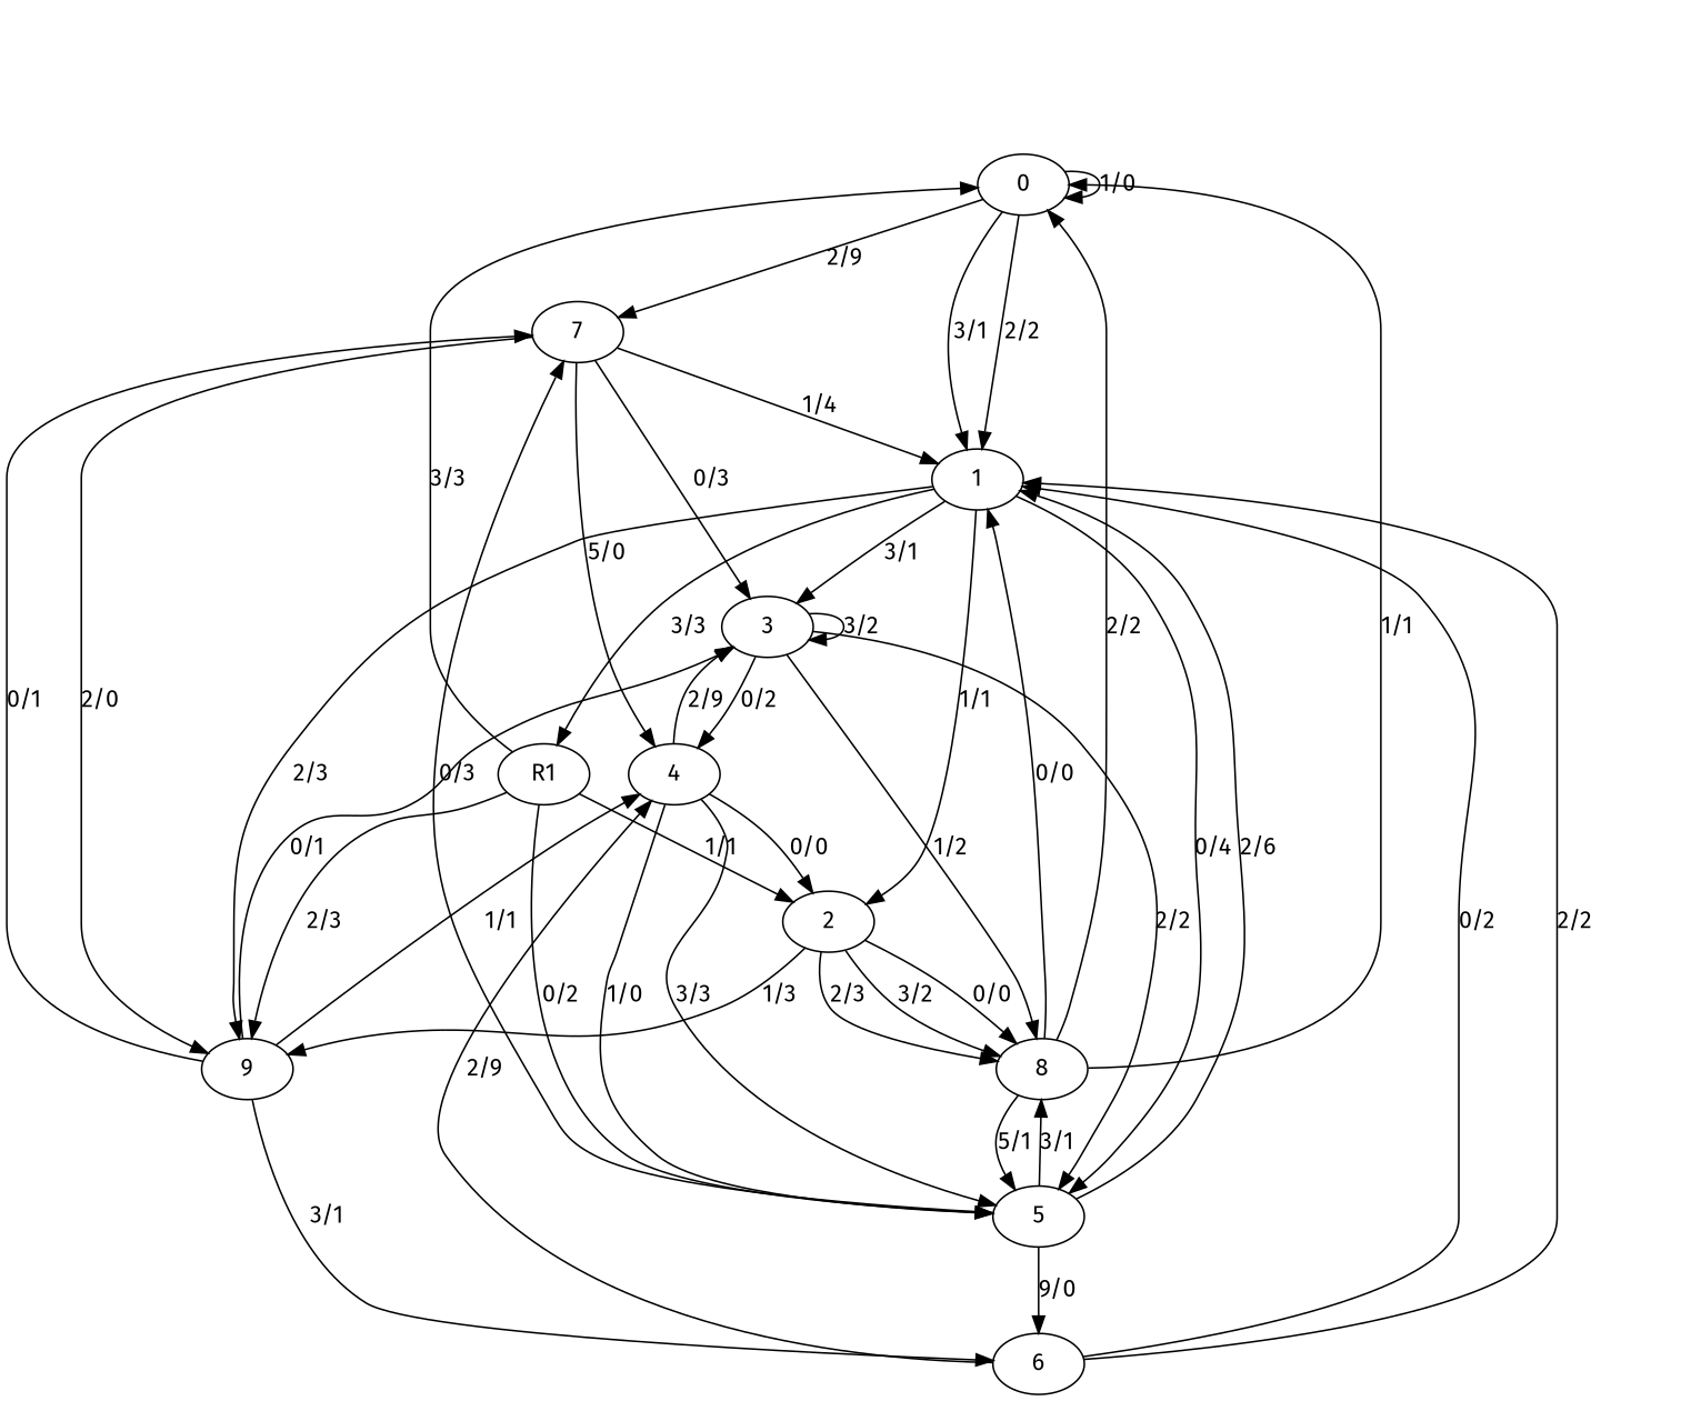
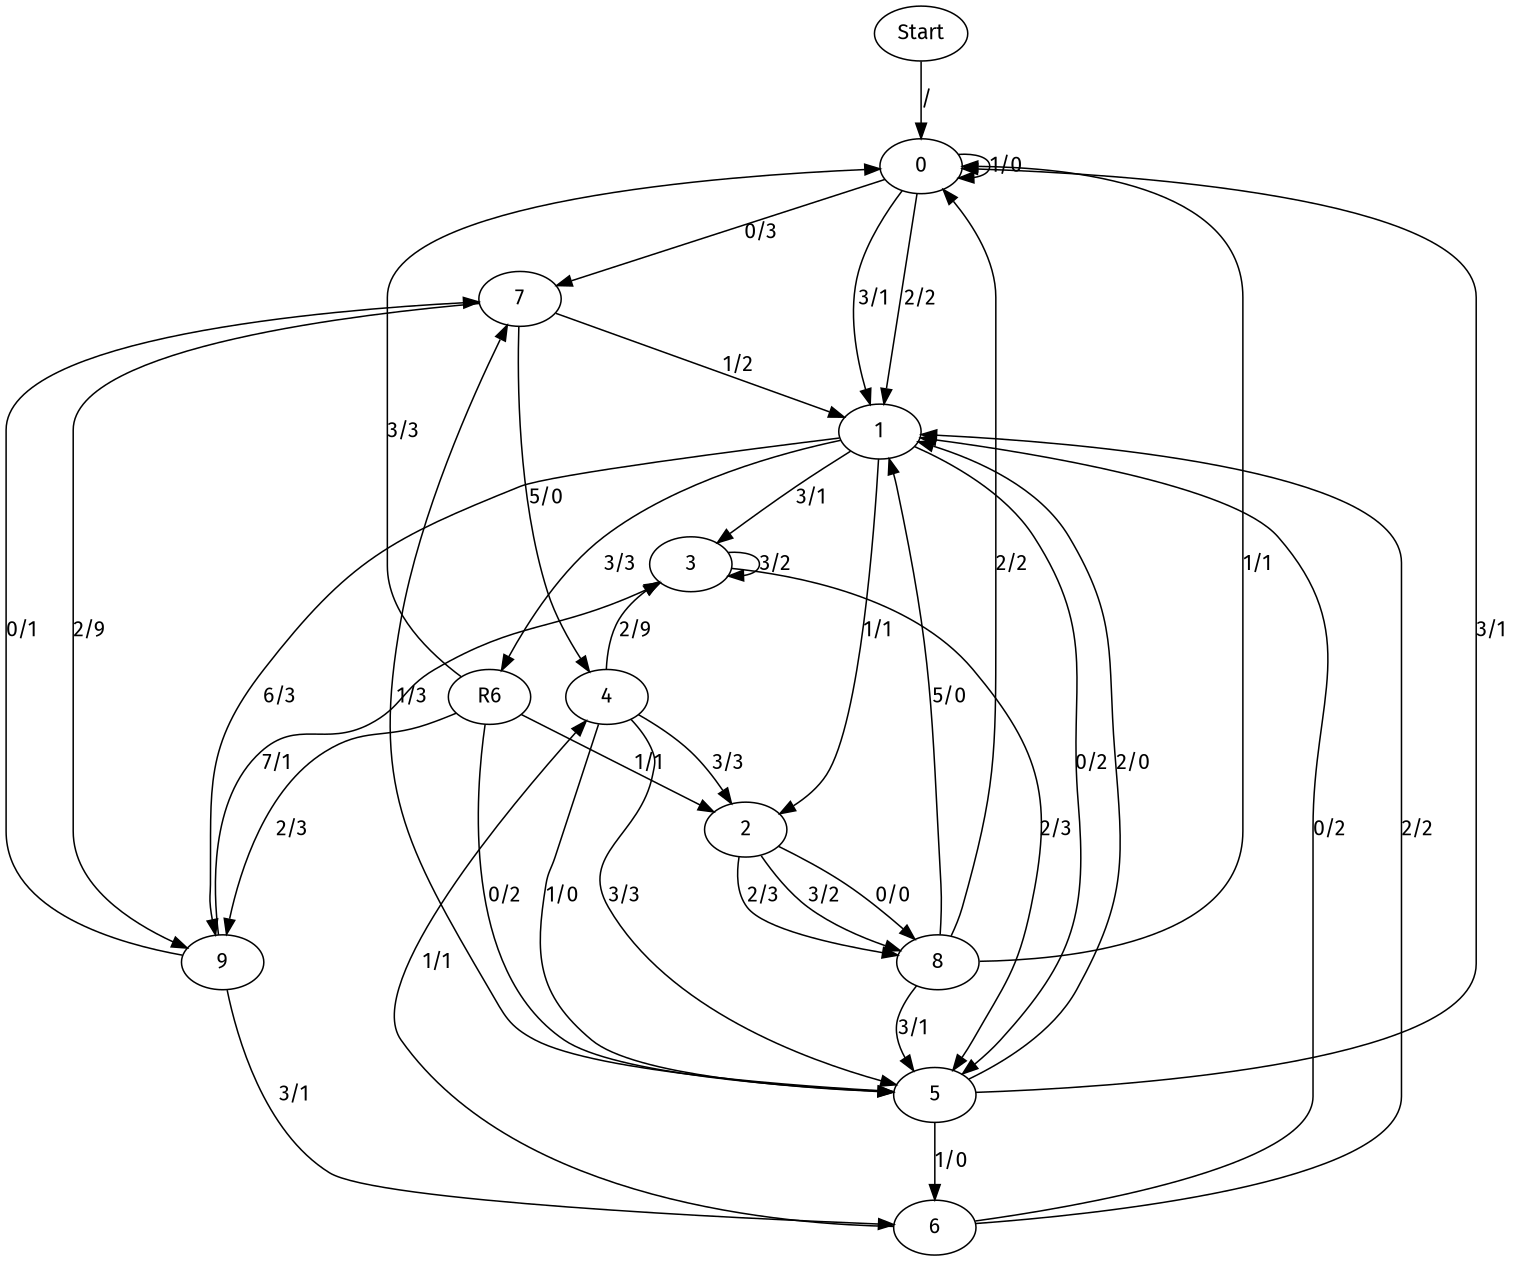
  digraph {
    fontname="Fira Sans"
    node [fontname="Fira Sans"]
    edge [fontname="Fira Sans"]
+   Start
    0
    7
    1
    4
    3
    9
    5
    2
-   R1
+   R1 [label=R6]
    8
    6
+   Start -> 0 [label="/"]
    0 -> 0 [label="1/0"]
-   0 -> 7 [label="2/9"]
+   0 -> 7 [label="0/3"]
    0 -> 1 [label="2/2"]
    0 -> 1 [label="3/1"]
-   7 -> 1 [label="1/4"]
+   7 -> 1 [label="1/2"]
    7 -> 4 [label="5/0"]
-   7 -> 3 [label="0/3"]
-   7 -> 9 [label="2/0"]
+   7 -> 9 [label="2/9"]
    1 -> 3 [label="3/1"]
-   1 -> 9 [label="2/3"]
-   1 -> 5 [label="0/4"]
+   1 -> 9 [label="6/3"]
+   1 -> 5 [label="0/2"]
    1 -> 2 [label="1/1"]
    1 -> R1 [label="3/3"]
    4 -> 3 [label="2/9"]
    4 -> 5 [label="1/0"]
    4 -> 5 [label="3/3"]
-   4 -> 2 [label="0/0"]
-   3 -> 4 [label="0/2"]
+   4 -> 2 [label="3/3"]
    3 -> 3 [label="3/2"]
-   3 -> 5 [label="2/2"]
-   3 -> 8 [label="1/2"]
+   3 -> 5 [label="2/3"]
    9 -> 7 [label="0/1"]
-   9 -> 4 [label="1/1"]
-   9 -> 3 [label="0/1"]
+   9 -> 3 [label="7/1"]
    9 -> 6 [label="3/1"]
-   5 -> 7 [label="0/3"]
-   5 -> 1 [label="2/6"]
-   5 -> 8 [label="3/1"]
-   5 -> 6 [label="9/0"]
-   2 -> 9 [label="1/3"]
+   5 -> 7 [label="1/3"]
+   5 -> 1 [label="2/0"]
+   5 -> 0 [label="3/1"]
+   5 -> 6 [label="1/0"]
    2 -> 8 [label="0/0"]
    2 -> 8 [label="2/3"]
    2 -> 8 [label="3/2"]
    R1 -> 0 [label="3/3"]
    R1 -> 9 [label="2/3"]
    R1 -> 5 [label="0/2"]
    R1 -> 2 [label="1/1"]
    8 -> 0 [label="2/2"]
    8 -> 0 [label="1/1"]
-   8 -> 1 [label="0/0"]
-   8 -> 5 [label="5/1"]
+   8 -> 1 [label="5/0"]
+   8 -> 5 [label="3/1"]
    6 -> 1 [label="0/2"]
    6 -> 1 [label="2/2"]
-   6 -> 4 [label="2/9"]
+   6 -> 4 [label="1/1"]
  }
